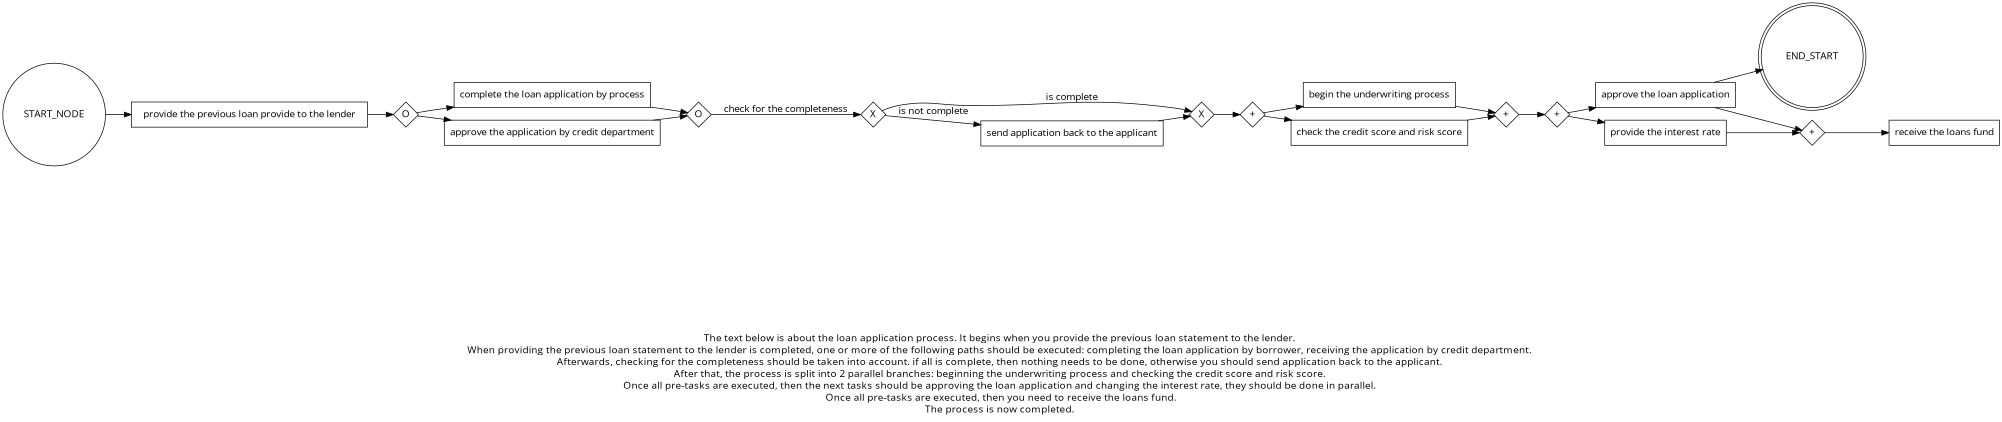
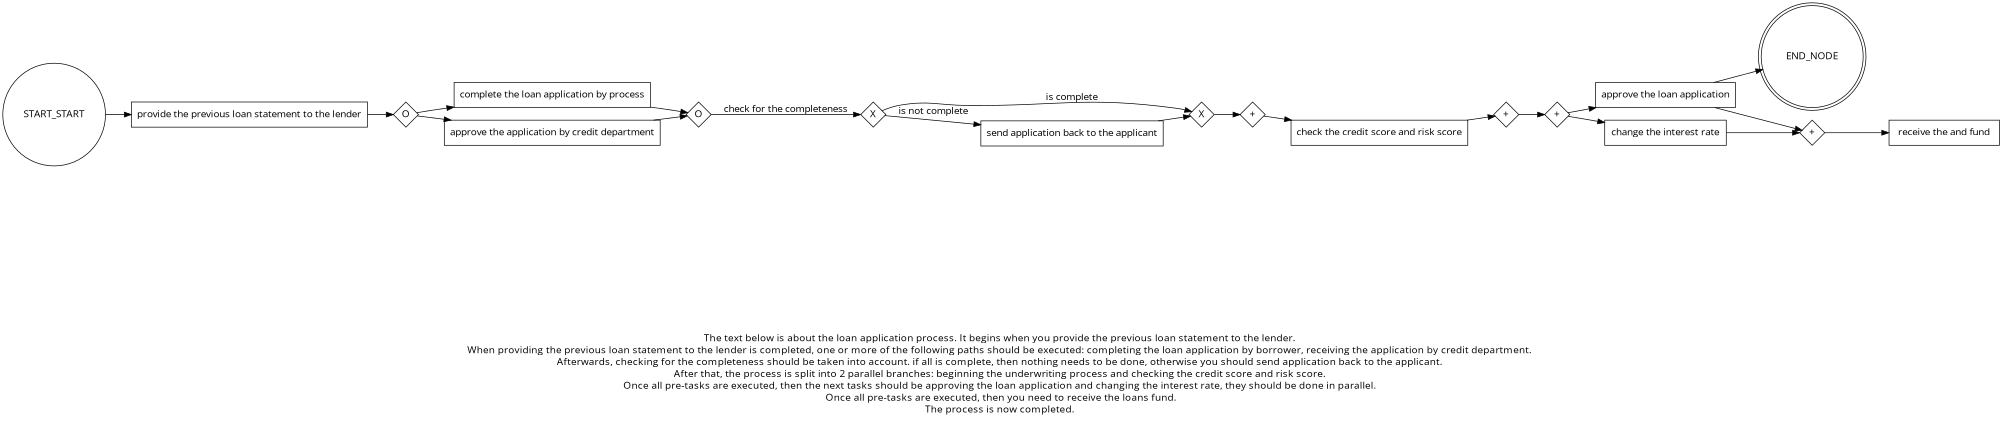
  digraph {
    fontname="Open Sans"
    fontsize=15
    label="\n\n\nThe text below is about the loan application process. It begins when you provide the previous loan statement to the lender. \nWhen providing the previous loan statement to the lender is completed, one or more of the following paths should be executed: completing the loan application by borrower, receiving the application by credit department. \nAfterwards, checking for the completeness should be taken into account. if all is complete, then nothing needs to be done, otherwise you should send application back to the applicant. \nAfter that, the process is split into 2 parallel branches: beginning the underwriting process and checking the credit score and risk score. \nOnce all pre-tasks are executed, then the next tasks should be approving the loan application and changing the interest rate, they should be done in parallel. \nOnce all pre-tasks are executed, then you need to receive the loans fund.\nThe process is now completed. \n"
    rankdir=LR
    node [fontname="Open Sans" shape=box]
    edge [fontname="Open Sans"]
    n1 [fixedsize=true label=X shape=diamond width=0.5]
-   "provide the previous loan statement to the lender" [label="provide the previous loan provide to the lender"]
+   "provide the previous loan statement to the lender"
    n3 [fixedsize=true label=O shape=diamond width=0.5]
    n4 [label="complete the loan application by process"]
    n5 [label="approve the application by credit department"]
    n6 [fixedsize=true label=O shape=diamond width=0.5]
    n7 [fixedsize=true label=X shape=diamond width=0.5]
    "send application back to the applicant"
    n9 [fixedsize=true label="+" shape=diamond width=0.5]
-   "begin the underwriting process"
    "check the credit score and risk score"
    n12 [fixedsize=true label="+" shape=diamond width=0.5]
    n13 [fixedsize=true label="+" shape=diamond width=0.5]
    "approve the loan application"
-   "change the interest rate" [label="provide the interest rate"]
+   "change the interest rate"
    n16 [fixedsize=true label="+" shape=diamond width=0.5]
-   "receive the loans fund"
-   END_NODE [shape=doublecircle width=0.2 label=END_START]
-   START_NODE [shape=circle width=0.3]
+   "receive the loans fund" [label="receive the and fund"]
+   END_NODE [shape=doublecircle width=0.2]
+   START_NODE [shape=circle width=0.3 label=START_START]
    subgraph sub_1 {
      "provide the previous loan statement to the lender"
      n3
      n4
      n5
      n6
      n7
      "send application back to the applicant"
      n9
-     "begin the underwriting process"
      "check the credit score and risk score"
      n12
      n13
      "approve the loan application"
      "change the interest rate"
      n16
      "receive the loans fund"
      subgraph sub_2 {
        color=white
        label="check for the completeness"
        n1
      }
    }
    n1 -> n7 [label="is complete"]
    n1 -> "send application back to the applicant" [label="is not complete"]
    "provide the previous loan statement to the lender" -> n3
    n3 -> n4
    n3 -> n5
    n4 -> n6
    n5 -> n6
    n6 -> n1 [label="check for the completeness"]
    n7 -> n9
    "send application back to the applicant" -> n7
-   n9 -> "begin the underwriting process"
    n9 -> "check the credit score and risk score"
-   "begin the underwriting process" -> n12
    "check the credit score and risk score" -> n12
    n12 -> n13
    n13 -> "approve the loan application"
    n13 -> "change the interest rate"
    "approve the loan application" -> n16
    "approve the loan application" -> END_NODE
    "change the interest rate" -> n16
    n16 -> "receive the loans fund"
    START_NODE -> "provide the previous loan statement to the lender"
  }
